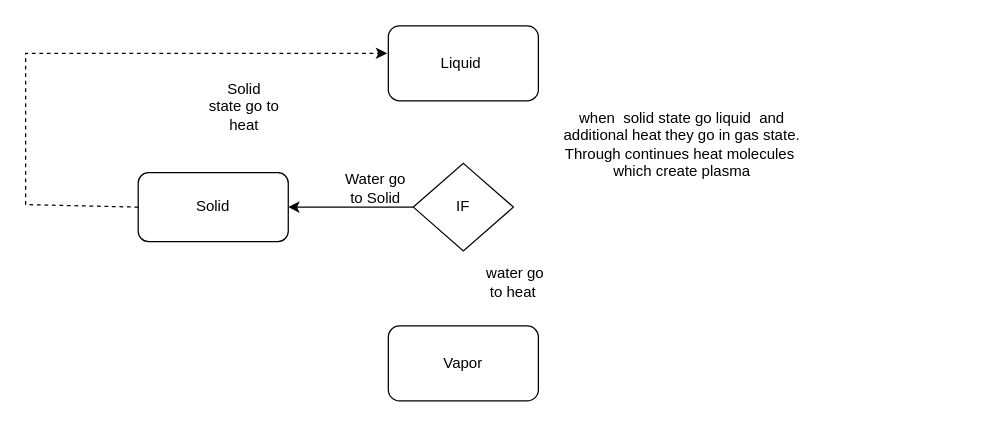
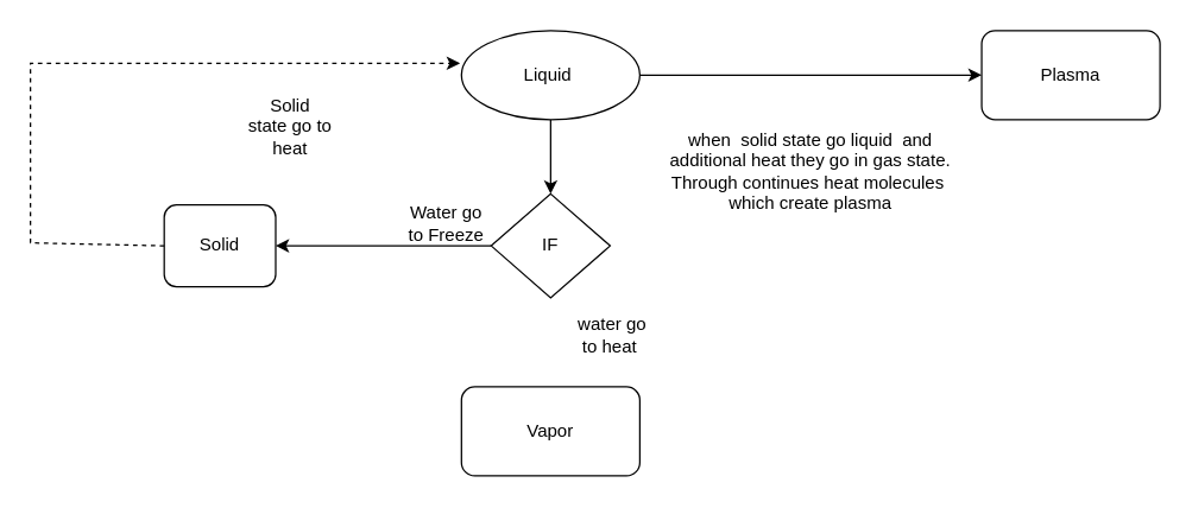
  <mxCell id="0" />
  <mxCell id="1" parent="0" />
- <mxCell id="4" value="Liquid&amp;nbsp;" style="rounded=1;whiteSpace=wrap;html=1;" vertex="1" parent="1"><mxGeometry x="310" y="20" width="120" height="60" as="geometry" /></mxCell>
+ <mxCell id="2" style="edgeStyle=orthogonalEdgeStyle;rounded=0;orthogonalLoop=1;jettySize=auto;html=1;exitX=0.5;exitY=1;exitDx=0;exitDy=0;entryX=0.5;entryY=0;entryDx=0;entryDy=0;" edge="1" parent="1" source="4" target="9"><mxGeometry relative="1" as="geometry" /></mxCell>
+ <mxCell id="3" value="" style="edgeStyle=orthogonalEdgeStyle;rounded=0;orthogonalLoop=1;jettySize=auto;html=1;" edge="1" parent="1" source="4" target="7"><mxGeometry relative="1" as="geometry" /></mxCell>
+ <mxCell id="4" value="Liquid&amp;nbsp;" style="ellipse;whiteSpace=wrap;html=1;" vertex="1" parent="1"><mxGeometry x="310" y="20" width="120" height="60" as="geometry" /></mxCell>
  <mxCell id="5" value="Vapor" style="rounded=1;whiteSpace=wrap;html=1;" vertex="1" parent="1"><mxGeometry x="310" y="260" width="120" height="60" as="geometry" /></mxCell>
- <mxCell id="6" value="Solid" style="rounded=1;whiteSpace=wrap;html=1;" vertex="1" parent="1"><mxGeometry x="110" y="137.5" width="120" height="55" as="geometry" /></mxCell>
+ <mxCell id="6" value="Solid" style="rounded=1;whiteSpace=wrap;html=1;" vertex="1" parent="1"><mxGeometry x="110" y="137.5" width="75" height="55" as="geometry" /></mxCell>
+ <mxCell id="7" value="Plasma" style="rounded=1;whiteSpace=wrap;html=1;" vertex="1" parent="1"><mxGeometry x="660" y="20" width="120" height="60" as="geometry" /></mxCell>
  <mxCell id="8" value="" style="edgeStyle=orthogonalEdgeStyle;rounded=0;orthogonalLoop=1;jettySize=auto;html=1;" edge="1" parent="1" source="9" target="6"><mxGeometry relative="1" as="geometry" /></mxCell>
  <mxCell id="9" value="IF" style="rhombus;whiteSpace=wrap;html=1;" vertex="1" parent="1"><mxGeometry x="330" y="130" width="80" height="70" as="geometry" /></mxCell>
  <mxCell id="10" value="&amp;nbsp;water go to heat" style="text;html=1;strokeColor=none;fillColor=none;align=center;verticalAlign=middle;whiteSpace=wrap;rounded=0;" vertex="1" parent="1"><mxGeometry x="380" y="210" width="60" height="30" as="geometry" /></mxCell>
- <mxCell id="11" value="Water go to Solid" style="text;html=1;strokeColor=none;fillColor=none;align=center;verticalAlign=middle;whiteSpace=wrap;rounded=0;" vertex="1" parent="1"><mxGeometry x="270" y="135" width="60" height="30" as="geometry" /></mxCell>
+ <mxCell id="11" value="Water go to Freeze" style="text;html=1;strokeColor=none;fillColor=none;align=center;verticalAlign=middle;whiteSpace=wrap;rounded=0;" vertex="1" parent="1"><mxGeometry x="270" y="135" width="60" height="30" as="geometry" /></mxCell>
  <mxCell id="12" value="when&amp;nbsp; solid state go liquid&amp;nbsp; and &lt;br&gt;additional heat they go in gas state. Through continues heat molecules&amp;nbsp; &amp;nbsp;which create plasma&amp;nbsp;" style="text;html=1;strokeColor=none;fillColor=none;align=center;verticalAlign=middle;whiteSpace=wrap;rounded=0;" vertex="1" parent="1"><mxGeometry x="440" y="65" width="210" height="100" as="geometry" /></mxCell>
  <mxCell id="13" value="" style="endArrow=classic;html=1;rounded=0;exitX=0;exitY=0.5;exitDx=0;exitDy=0;entryX=-0.008;entryY=0.367;entryDx=0;entryDy=0;entryPerimeter=0;dashed=1;" edge="1" parent="1" source="6" target="4"><mxGeometry width="50" height="50" relative="1" as="geometry"><mxPoint x="370" y="360" as="sourcePoint" /><mxPoint x="420" y="310" as="targetPoint" /><Array as="points"><mxPoint x="20" y="163" /><mxPoint x="20" y="42" /></Array></mxGeometry></mxCell>
  <mxCell id="14" value="&amp;nbsp;Solid&amp;nbsp; state go to heat" style="text;html=1;strokeColor=none;fillColor=none;align=center;verticalAlign=middle;whiteSpace=wrap;rounded=0;" vertex="1" parent="1"><mxGeometry x="165" y="70" width="60" height="30" as="geometry" /></mxCell>
